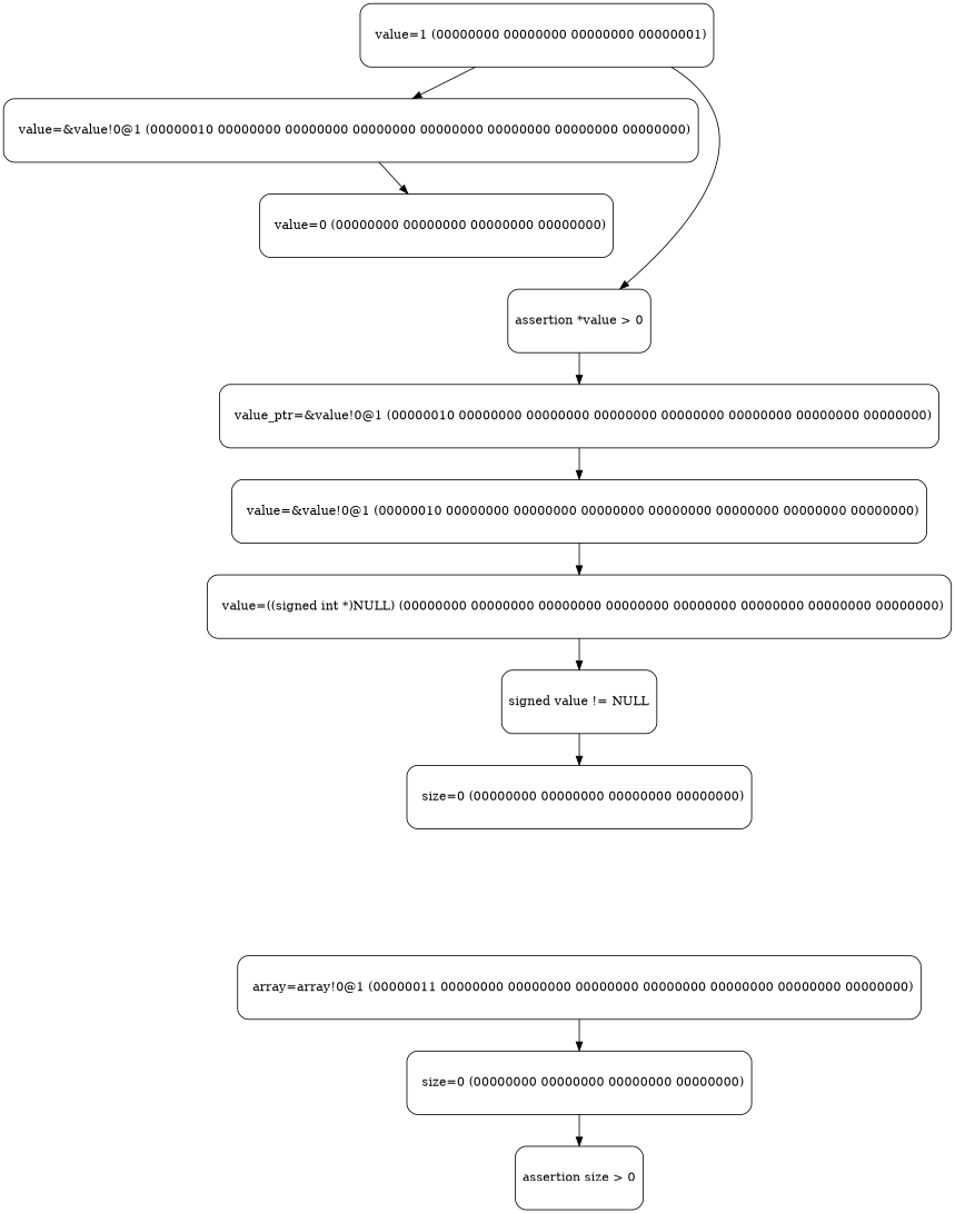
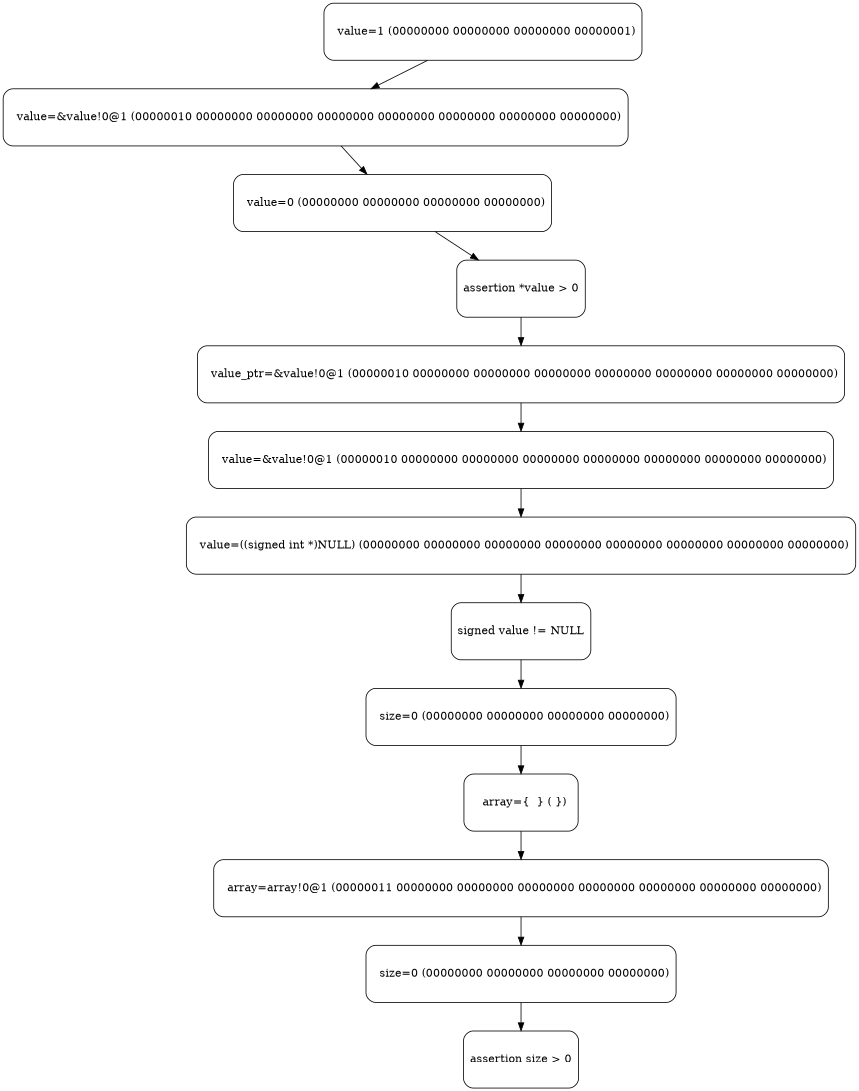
  digraph {
    node [shape=box style=rounded]
    n1 [height=1 label="  value=1 (00000000 00000000 00000000 00000001)\n" width=2]
    n2 [height=1 label="  value=&value!0@1 (00000010 00000000 00000000 00000000 00000000 00000000 00000000 00000000)\n" width=2]
    n3 [height=1 label="  value=0 (00000000 00000000 00000000 00000000)\n" width=2]
    n4 [height=1 label="assertion *value > 0" width=2]
    n5 [height=1 label="  value_ptr=&value!0@1 (00000010 00000000 00000000 00000000 00000000 00000000 00000000 00000000)\n" width=2]
    n6 [height=1 label="  value=&value!0@1 (00000010 00000000 00000000 00000000 00000000 00000000 00000000 00000000)\n" width=2]
    n7 [height=1 label="  value=((signed int *)NULL) (00000000 00000000 00000000 00000000 00000000 00000000 00000000 00000000)\n" width=2]
    n8 [height=1 label="signed value != NULL" width=2]
    n9 [height=1 label="  size=0 (00000000 00000000 00000000 00000000)\n" width=2]
+   n10 [height=1 label="  array={  } ( })\n" width=2]
    n11 [height=1 label="  array=array!0@1 (00000011 00000000 00000000 00000000 00000000 00000000 00000000 00000000)\n" width=2]
    n12 [height=1 label="  size=0 (00000000 00000000 00000000 00000000)\n" width=2]
    n13 [height=1 label="assertion size > 0" width=2]
    n1 -> n2
    n2 -> n3
-   n1 -> n4
+   n3 -> n4
    n4 -> n5
    n5 -> n6
    n6 -> n7
    n7 -> n8
    n8 -> n9
+   n9 -> n10
+   n10 -> n11
    n11 -> n12
    n12 -> n13
  }
